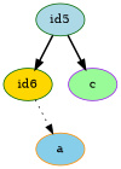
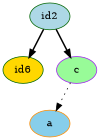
  digraph {
    node [color=darkgreen style=filled]
    edge [style=bold]
    n1 [fillcolor=gold label=id6]
-   id5 [fillcolor=lightblue]
+   id5 [fillcolor=lightblue label=id2]
    n3 [color=purple fillcolor=palegreen label=c]
    n4 [color=darkorange fillcolor=skyblue label=a]
-   n1 -> n4 [style=dotted]
+   n3 -> n4 [style=dotted]
    id5 -> n1
    id5 -> n3
  }
